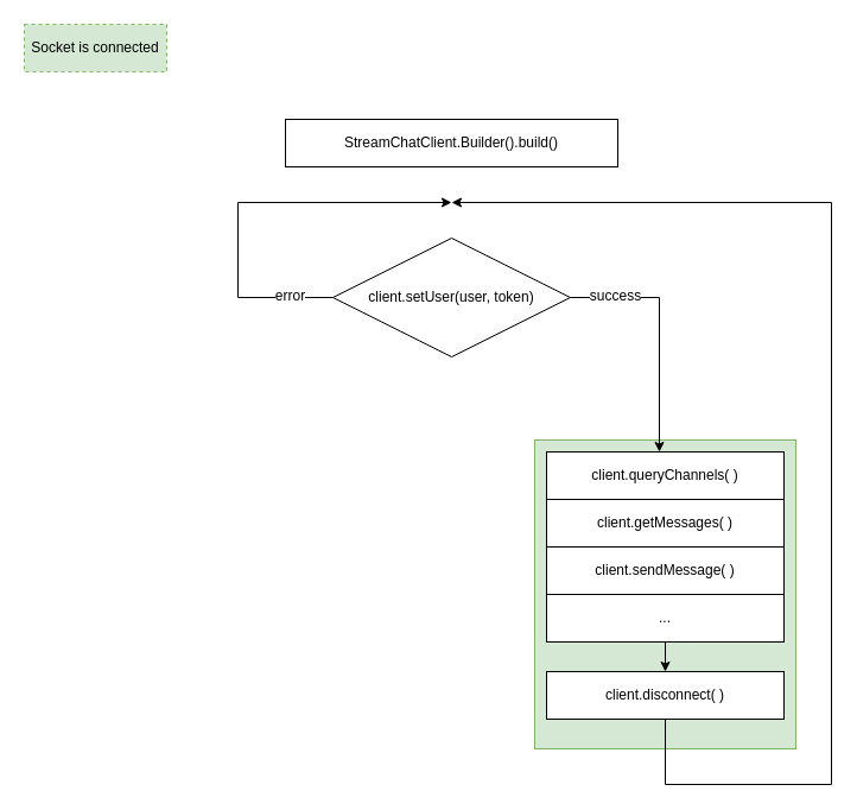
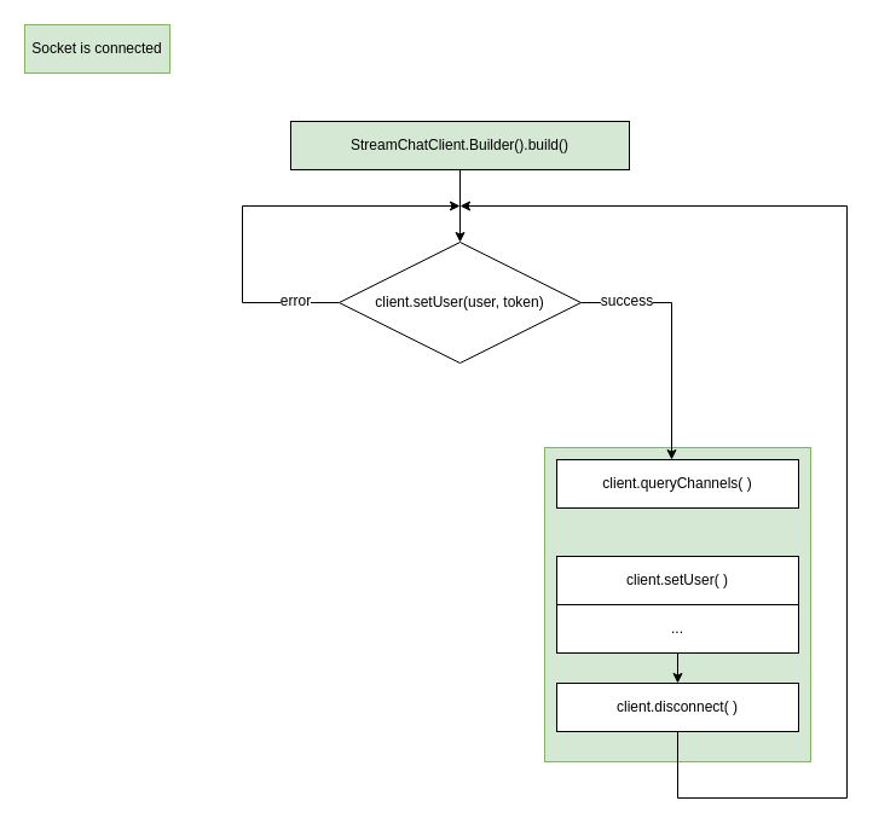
  <mxCell id="0" />
  <mxCell id="1" parent="0" />
  <mxCell id="2" value="" style="rounded=0;whiteSpace=wrap;html=1;fillColor=#d5e8d4;strokeColor=#82b366;" vertex="1" parent="1"><mxGeometry x="450" y="370" width="220" height="260" as="geometry" /></mxCell>
  <mxCell id="3" value="client.queryChannels( )" style="rounded=0;whiteSpace=wrap;html=1;" vertex="1" parent="1"><mxGeometry x="460" y="380" width="200" height="40" as="geometry" /></mxCell>
- <mxCell id="5" value="StreamChatClient.Builder().build()" style="rounded=0;whiteSpace=wrap;html=1;" vertex="1" parent="1"><mxGeometry x="240" y="100" width="280" height="40" as="geometry" /></mxCell>
+ <mxCell id="4" value="" style="edgeStyle=orthogonalEdgeStyle;rounded=0;orthogonalLoop=1;jettySize=auto;html=1;" edge="1" parent="1" source="5" target="10"><mxGeometry relative="1" as="geometry" /></mxCell>
+ <mxCell id="5" value="StreamChatClient.Builder().build()" style="rounded=0;whiteSpace=wrap;html=1;fillColor=#d5e8d4;" vertex="1" parent="1"><mxGeometry x="240" y="100" width="280" height="40" as="geometry" /></mxCell>
  <mxCell id="6" style="edgeStyle=orthogonalEdgeStyle;rounded=0;orthogonalLoop=1;jettySize=auto;html=1;exitX=0;exitY=0.5;exitDx=0;exitDy=0;" edge="1" parent="1" source="10"><mxGeometry relative="1" as="geometry"><mxPoint x="380" y="170" as="targetPoint" /><Array as="points"><mxPoint x="200" y="250" /><mxPoint x="200" y="170" /></Array></mxGeometry></mxCell>
  <mxCell id="7" value="error" style="text;html=1;align=center;verticalAlign=middle;resizable=0;points=[];;labelBackgroundColor=#ffffff;" vertex="1" connectable="0" parent="6"><mxGeometry x="-0.04" y="-1" relative="1" as="geometry"><mxPoint x="40" y="77" as="offset" /></mxGeometry></mxCell>
  <mxCell id="8" style="edgeStyle=orthogonalEdgeStyle;rounded=0;orthogonalLoop=1;jettySize=auto;html=1;" edge="1" parent="1" source="10"><mxGeometry relative="1" as="geometry"><mxPoint x="555" y="380" as="targetPoint" /><Array as="points"><mxPoint x="555" y="250" /></Array></mxGeometry></mxCell>
  <mxCell id="9" value="success" style="text;html=1;align=center;verticalAlign=middle;resizable=0;points=[];;labelBackgroundColor=#ffffff;" vertex="1" connectable="0" parent="8"><mxGeometry x="-0.639" relative="1" as="geometry"><mxPoint y="-2" as="offset" /></mxGeometry></mxCell>
  <mxCell id="10" value="&lt;span style=&quot;white-space: normal&quot;&gt;client.setUser(user, token)&lt;/span&gt;" style="rhombus;whiteSpace=wrap;html=1;" vertex="1" parent="1"><mxGeometry x="280" y="200" width="200" height="100" as="geometry" /></mxCell>
- <mxCell id="11" value="client.getMessages( )" style="rounded=0;whiteSpace=wrap;html=1;" vertex="1" parent="1"><mxGeometry x="460" y="420" width="200" height="40" as="geometry" /></mxCell>
- <mxCell id="12" value="client.sendMessage( )" style="rounded=0;whiteSpace=wrap;html=1;" vertex="1" parent="1"><mxGeometry x="460" y="460" width="200" height="40" as="geometry" /></mxCell>
+ <mxCell id="12" value="client.setUser( )" style="rounded=0;whiteSpace=wrap;html=1;" vertex="1" parent="1"><mxGeometry x="460" y="460" width="200" height="40" as="geometry" /></mxCell>
  <mxCell id="13" style="edgeStyle=orthogonalEdgeStyle;rounded=0;orthogonalLoop=1;jettySize=auto;html=1;exitX=0.5;exitY=1;exitDx=0;exitDy=0;" edge="1" parent="1" source="14"><mxGeometry relative="1" as="geometry"><mxPoint x="380" y="170" as="targetPoint" /><Array as="points"><mxPoint x="560" y="660" /><mxPoint x="700" y="660" /><mxPoint x="700" y="170" /></Array></mxGeometry></mxCell>
  <mxCell id="14" value="client.disconnect( )" style="rounded=0;whiteSpace=wrap;html=1;" vertex="1" parent="1"><mxGeometry x="460" y="565" width="200" height="40" as="geometry" /></mxCell>
  <mxCell id="15" style="edgeStyle=orthogonalEdgeStyle;rounded=0;orthogonalLoop=1;jettySize=auto;html=1;exitX=0.5;exitY=1;exitDx=0;exitDy=0;entryX=0.5;entryY=0;entryDx=0;entryDy=0;" edge="1" parent="1" source="16" target="14"><mxGeometry relative="1" as="geometry" /></mxCell>
  <mxCell id="16" value="..." style="rounded=0;whiteSpace=wrap;html=1;" vertex="1" parent="1"><mxGeometry x="460" y="500" width="200" height="40" as="geometry" /></mxCell>
- <mxCell id="17" value="Socket is connected" style="rounded=0;whiteSpace=wrap;html=1;fillColor=#d5e8d4;strokeColor=#82b366;dashed=1;" vertex="1" parent="1"><mxGeometry x="20" y="20" width="120" height="40" as="geometry" /></mxCell>
+ <mxCell id="17" value="Socket is connected" style="rounded=0;whiteSpace=wrap;html=1;fillColor=#d5e8d4;strokeColor=#82b366;" vertex="1" parent="1"><mxGeometry x="20" y="20" width="120" height="40" as="geometry" /></mxCell>
